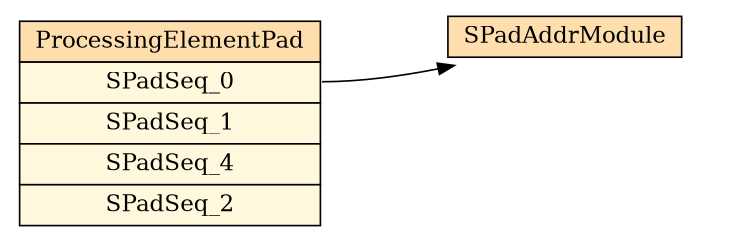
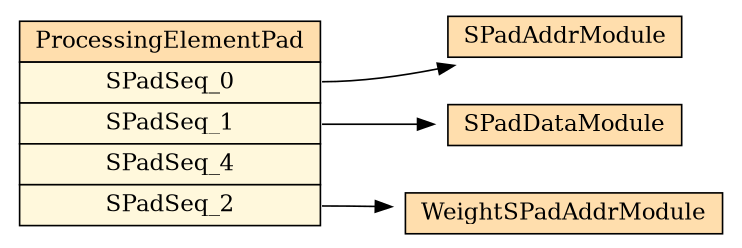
  digraph {
    rankdir=LR
    node [shape=plaintext]
    n1 [label=<  <TABLE BORDER="0" CELLBORDER="1" CELLSPACING="0" CELLPADDING="4" >          <TR >     <TD BGCOLOR="#FFDEAD" > ProcessingElementPad </TD>   </TR>            <TR>     <TD PORT="module_5" BGCOLOR="#FFF8DC" >SPadSeq_0</TD>   </TR>            <TR>     <TD PORT="module_3" BGCOLOR="#FFF8DC" >SPadSeq_1</TD>   </TR>            <TR>     <TD PORT="module_4" BGCOLOR="#FFF8DC" >SPadSeq_4</TD>   </TR>            <TR>     <TD PORT="module_2" BGCOLOR="#FFF8DC" >SPadSeq_2</TD>   </TR>          </TABLE>>]
+   n2 [label=<  <TABLE BORDER="0" CELLBORDER="1" CELLSPACING="0" CELLPADDING="4" >          <TR >     <TD BGCOLOR="#FFDEAD" > WeightSPadAddrModule </TD>   </TR>          </TABLE>>]
+   n3 [label=<  <TABLE BORDER="0" CELLBORDER="1" CELLSPACING="0" CELLPADDING="4" >          <TR >     <TD BGCOLOR="#FFDEAD" > SPadDataModule </TD>   </TR>          </TABLE>>]
    n4 [label=<  <TABLE BORDER="0" CELLBORDER="1" CELLSPACING="0" CELLPADDING="4" >          <TR >     <TD BGCOLOR="#FFDEAD" > SPadAddrModule </TD>   </TR>          </TABLE>>]
+   n1 -> n2 [tailport=module_2]
+   n1 -> n3 [tailport=module_3]
    n1 -> n4 [tailport=module_5]
  }
